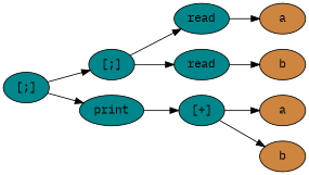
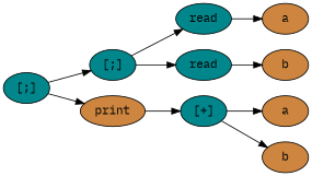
  digraph {
    rankdir=LR
    fontname="IBM Plex Mono"
    node [fillcolor=turquoise4 style=filled fontname="IBM Plex Mono"]
    edge [fontname="IBM Plex Mono"]
    n1 [label="[;]"]
    n2 [label="[;]"]
-   n3 [label=print]
+   n3 [fillcolor=peru label=print]
    n4 [label=read]
    n5 [label=read]
    n6 [fillcolor=peru label=a]
    n7 [fillcolor=peru label=b]
    n8 [label="[+]"]
    n9 [fillcolor=peru label=a]
    n10 [fillcolor=peru label=b]
    n1 -> n2
    n1 -> n3
    n2 -> n4
    n2 -> n5
    n3 -> n8
    n4 -> n6
    n5 -> n7
    n8 -> n9
    n8 -> n10
  }
